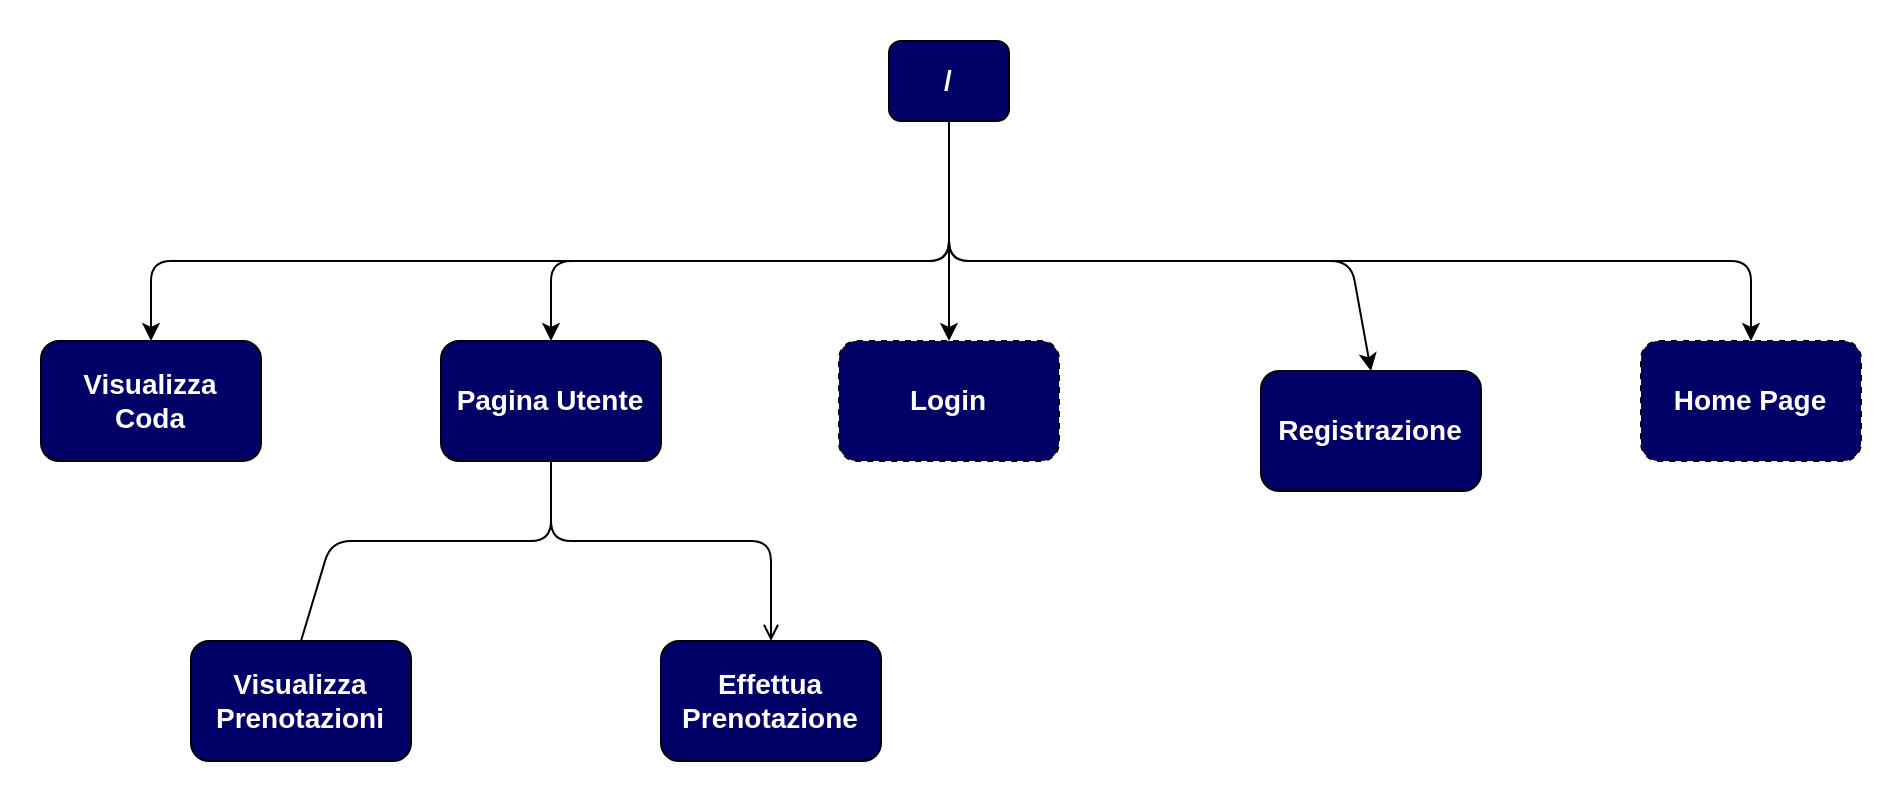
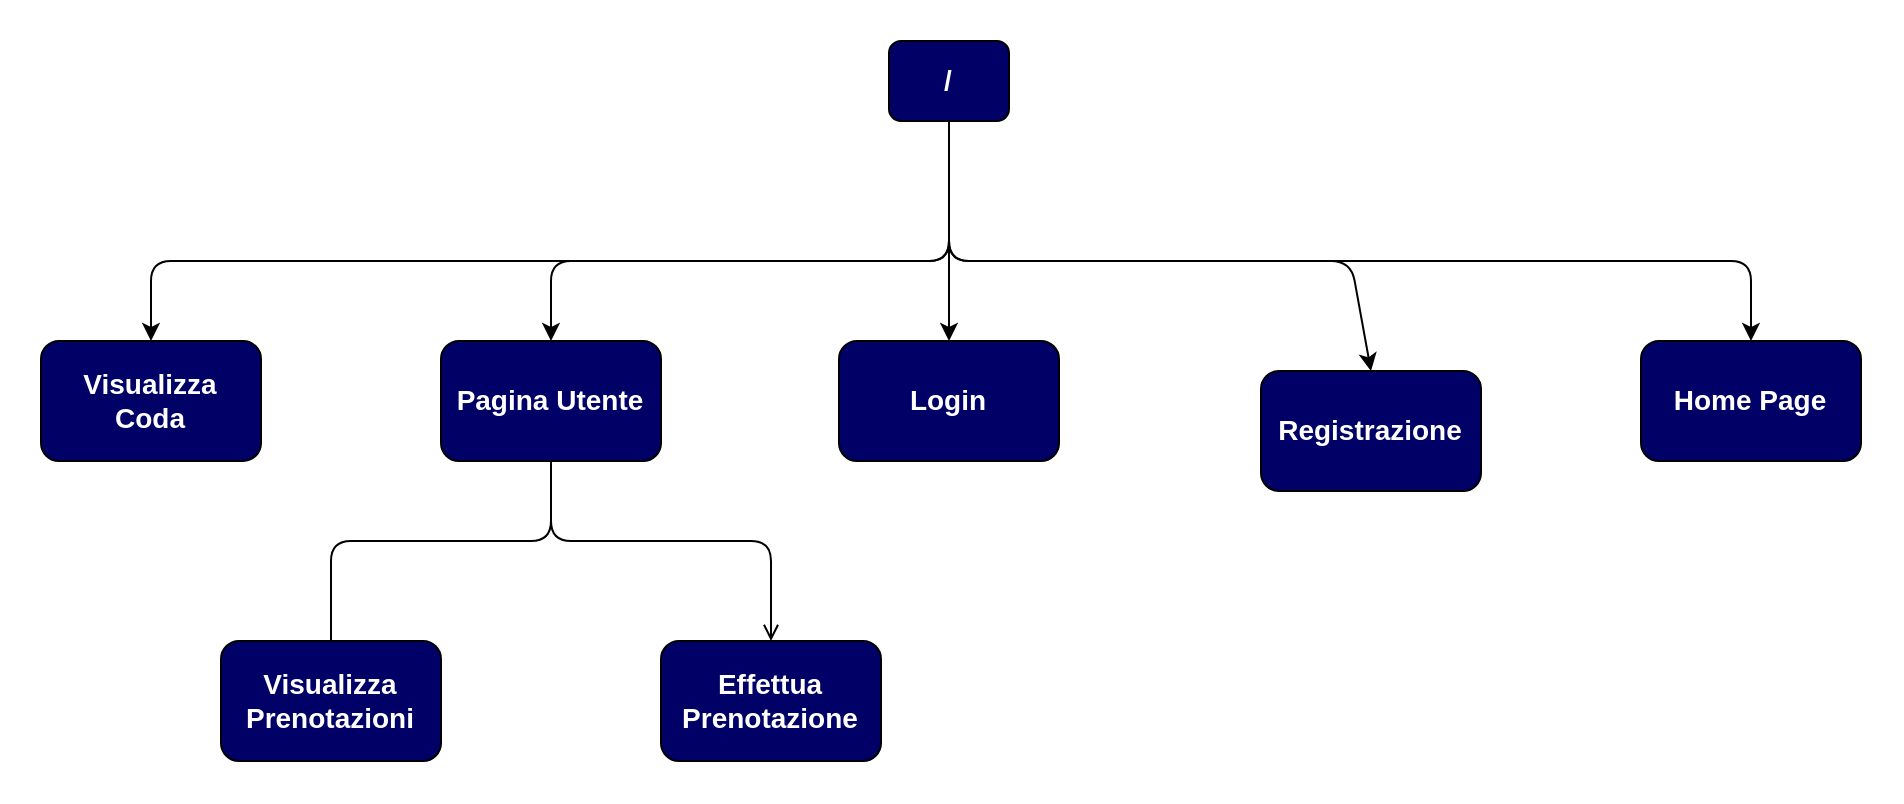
  <mxCell id="0" />
  <mxCell id="1" parent="0" />
  <mxCell id="2" value="&lt;font style=&quot;font-size: 14px;&quot;&gt;/&lt;/font&gt;" style="rounded=1;whiteSpace=wrap;html=1;fillColor=#000066;fontColor=#FFFFFF;fontStyle=1;fontSize=14;" parent="1" vertex="1"><mxGeometry x="444" y="20" width="60" height="40" as="geometry" /></mxCell>
- <mxCell id="3" value="Home Page" style="rounded=1;whiteSpace=wrap;html=1;fillColor=#000066;fontColor=#FFFFFF;fontStyle=1;fontSize=14;dashed=1;" parent="1" vertex="1"><mxGeometry x="820" y="170" width="110" height="60" as="geometry" /></mxCell>
+ <mxCell id="3" value="Home Page" style="rounded=1;whiteSpace=wrap;html=1;fillColor=#000066;fontColor=#FFFFFF;fontStyle=1;fontSize=14;" parent="1" vertex="1"><mxGeometry x="820" y="170" width="110" height="60" as="geometry" /></mxCell>
  <mxCell id="4" value="Registrazione" style="rounded=1;whiteSpace=wrap;html=1;fillColor=#000066;fontColor=#FFFFFF;fontStyle=1;fontSize=14;" parent="1" vertex="1"><mxGeometry x="630" y="185" width="110" height="60" as="geometry" /></mxCell>
- <mxCell id="5" value="Login" style="rounded=1;whiteSpace=wrap;html=1;fillColor=#000066;fontColor=#FFFFFF;fontStyle=1;fontSize=14;dashed=1;" parent="1" vertex="1"><mxGeometry x="419" y="170" width="110" height="60" as="geometry" /></mxCell>
+ <mxCell id="5" value="Login" style="rounded=1;whiteSpace=wrap;html=1;fillColor=#000066;fontColor=#FFFFFF;fontStyle=1;fontSize=14;" parent="1" vertex="1"><mxGeometry x="419" y="170" width="110" height="60" as="geometry" /></mxCell>
  <mxCell id="6" value="" style="endArrow=classic;html=1;exitX=0.5;exitY=1;exitDx=0;exitDy=0;" parent="1" source="2" target="3" edge="1"><mxGeometry width="50" height="50" relative="1" as="geometry"><mxPoint x="740" y="240" as="sourcePoint" /><mxPoint x="790" y="190" as="targetPoint" /><Array as="points"><mxPoint x="474" y="130" /><mxPoint x="875" y="130" /></Array></mxGeometry></mxCell>
  <mxCell id="7" value="Pagina Utente" style="rounded=1;whiteSpace=wrap;html=1;fillColor=#000066;fontColor=#FFFFFF;fontStyle=1;fontSize=14;" parent="1" vertex="1"><mxGeometry x="220" y="170" width="110" height="60" as="geometry" /></mxCell>
  <mxCell id="8" value="Effettua Prenotazione" style="rounded=1;whiteSpace=wrap;html=1;fillColor=#000066;fontColor=#FFFFFF;fontStyle=1;fontSize=14;" parent="1" vertex="1"><mxGeometry x="330" y="320" width="110" height="60" as="geometry" /></mxCell>
- <mxCell id="9" value="Visualizza Prenotazioni" style="rounded=1;whiteSpace=wrap;html=1;fillColor=#000066;fontColor=#FFFFFF;fontStyle=1;fontSize=14;" parent="1" vertex="1"><mxGeometry x="95" y="320" width="110" height="60" as="geometry" /></mxCell>
+ <mxCell id="9" value="Visualizza Prenotazioni" style="rounded=1;whiteSpace=wrap;html=1;fillColor=#000066;fontColor=#FFFFFF;fontStyle=1;fontSize=14;" parent="1" vertex="1"><mxGeometry x="110" y="320" width="110" height="60" as="geometry" /></mxCell>
  <mxCell id="10" value="&lt;div style=&quot;font-size: 14px;&quot;&gt;Visualizza &lt;br style=&quot;font-size: 14px;&quot;&gt;&lt;/div&gt;&lt;div style=&quot;font-size: 14px;&quot;&gt;Coda&lt;/div&gt;" style="rounded=1;whiteSpace=wrap;html=1;fillColor=#000066;fontColor=#FFFFFF;fontStyle=1;fontSize=14;" parent="1" vertex="1"><mxGeometry x="20" y="170" width="110" height="60" as="geometry" /></mxCell>
  <mxCell id="11" value="" style="endArrow=classic;html=1;exitX=0.5;exitY=1;exitDx=0;exitDy=0;entryX=0.5;entryY=0;entryDx=0;entryDy=0;" edge="1" parent="1" source="2" target="5"><mxGeometry width="50" height="50" relative="1" as="geometry"><mxPoint x="450" y="410" as="sourcePoint" /><mxPoint x="500" y="360" as="targetPoint" /></mxGeometry></mxCell>
  <mxCell id="12" value="" style="endArrow=classic;html=1;exitX=0.5;exitY=1;exitDx=0;exitDy=0;entryX=0.5;entryY=0;entryDx=0;entryDy=0;" edge="1" parent="1" source="2" target="4"><mxGeometry width="50" height="50" relative="1" as="geometry"><mxPoint x="450" y="410" as="sourcePoint" /><mxPoint x="500" y="360" as="targetPoint" /><Array as="points"><mxPoint x="474" y="130" /><mxPoint x="675" y="130" /></Array></mxGeometry></mxCell>
  <mxCell id="13" value="" style="endArrow=classic;html=1;exitX=0.5;exitY=1;exitDx=0;exitDy=0;entryX=0.5;entryY=0;entryDx=0;entryDy=0;" edge="1" parent="1" source="2" target="7"><mxGeometry width="50" height="50" relative="1" as="geometry"><mxPoint x="450" y="410" as="sourcePoint" /><mxPoint x="500" y="360" as="targetPoint" /><Array as="points"><mxPoint x="474" y="130" /><mxPoint x="275" y="130" /></Array></mxGeometry></mxCell>
  <mxCell id="14" value="" style="endArrow=classic;html=1;exitX=0.5;exitY=1;exitDx=0;exitDy=0;entryX=0.5;entryY=0;entryDx=0;entryDy=0;" edge="1" parent="1" source="2" target="10"><mxGeometry width="50" height="50" relative="1" as="geometry"><mxPoint x="450" y="410" as="sourcePoint" /><mxPoint x="500" y="360" as="targetPoint" /><Array as="points"><mxPoint x="474" y="130" /><mxPoint x="75" y="130" /></Array></mxGeometry></mxCell>
  <mxCell id="15" value="" style="endArrow=open;html=1;exitX=0.5;exitY=1;exitDx=0;exitDy=0;entryX=0.5;entryY=0;entryDx=0;entryDy=0;" edge="1" parent="1" source="7" target="8"><mxGeometry width="50" height="50" relative="1" as="geometry"><mxPoint x="450" y="410" as="sourcePoint" /><mxPoint x="500" y="360" as="targetPoint" /><Array as="points"><mxPoint x="275" y="270" /><mxPoint x="385" y="270" /></Array></mxGeometry></mxCell>
  <mxCell id="16" value="" style="endArrow=none;html=1;exitX=0.5;exitY=1;exitDx=0;exitDy=0;entryX=0.5;entryY=0;entryDx=0;entryDy=0;" edge="1" parent="1" source="7" target="9"><mxGeometry width="50" height="50" relative="1" as="geometry"><mxPoint x="450" y="410" as="sourcePoint" /><mxPoint x="500" y="360" as="targetPoint" /><Array as="points"><mxPoint x="275" y="270" /><mxPoint x="165" y="270" /></Array></mxGeometry></mxCell>
